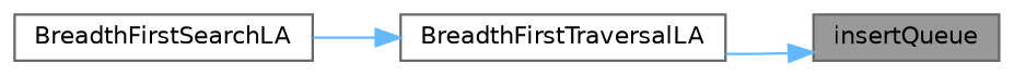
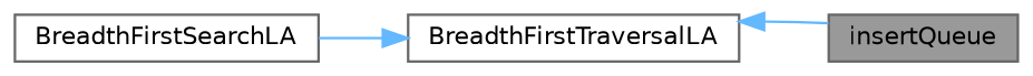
  digraph {
    rankdir=RL
    node [color=grey40 fillcolor=white fontname=Helvetica fontsize=10 shape=box style=filled]
    edge [color=steelblue1 dir=back fontname=Helvetica fontsize=10 labelfontname=Helvetica labelfontsize=10 style=solid]
    n1 [color=gray40 fillcolor=grey60 fontcolor=black height=0.2 label=insertQueue width=0.4]
    n2 [height=0.2 label=BreadthFirstTraversalLA width=0.4]
    n3 [height=0.2 label=BreadthFirstSearchLA width=0.4]
-   n1 -> n2
+   n2 -> n1
    n2 -> n3
  }
